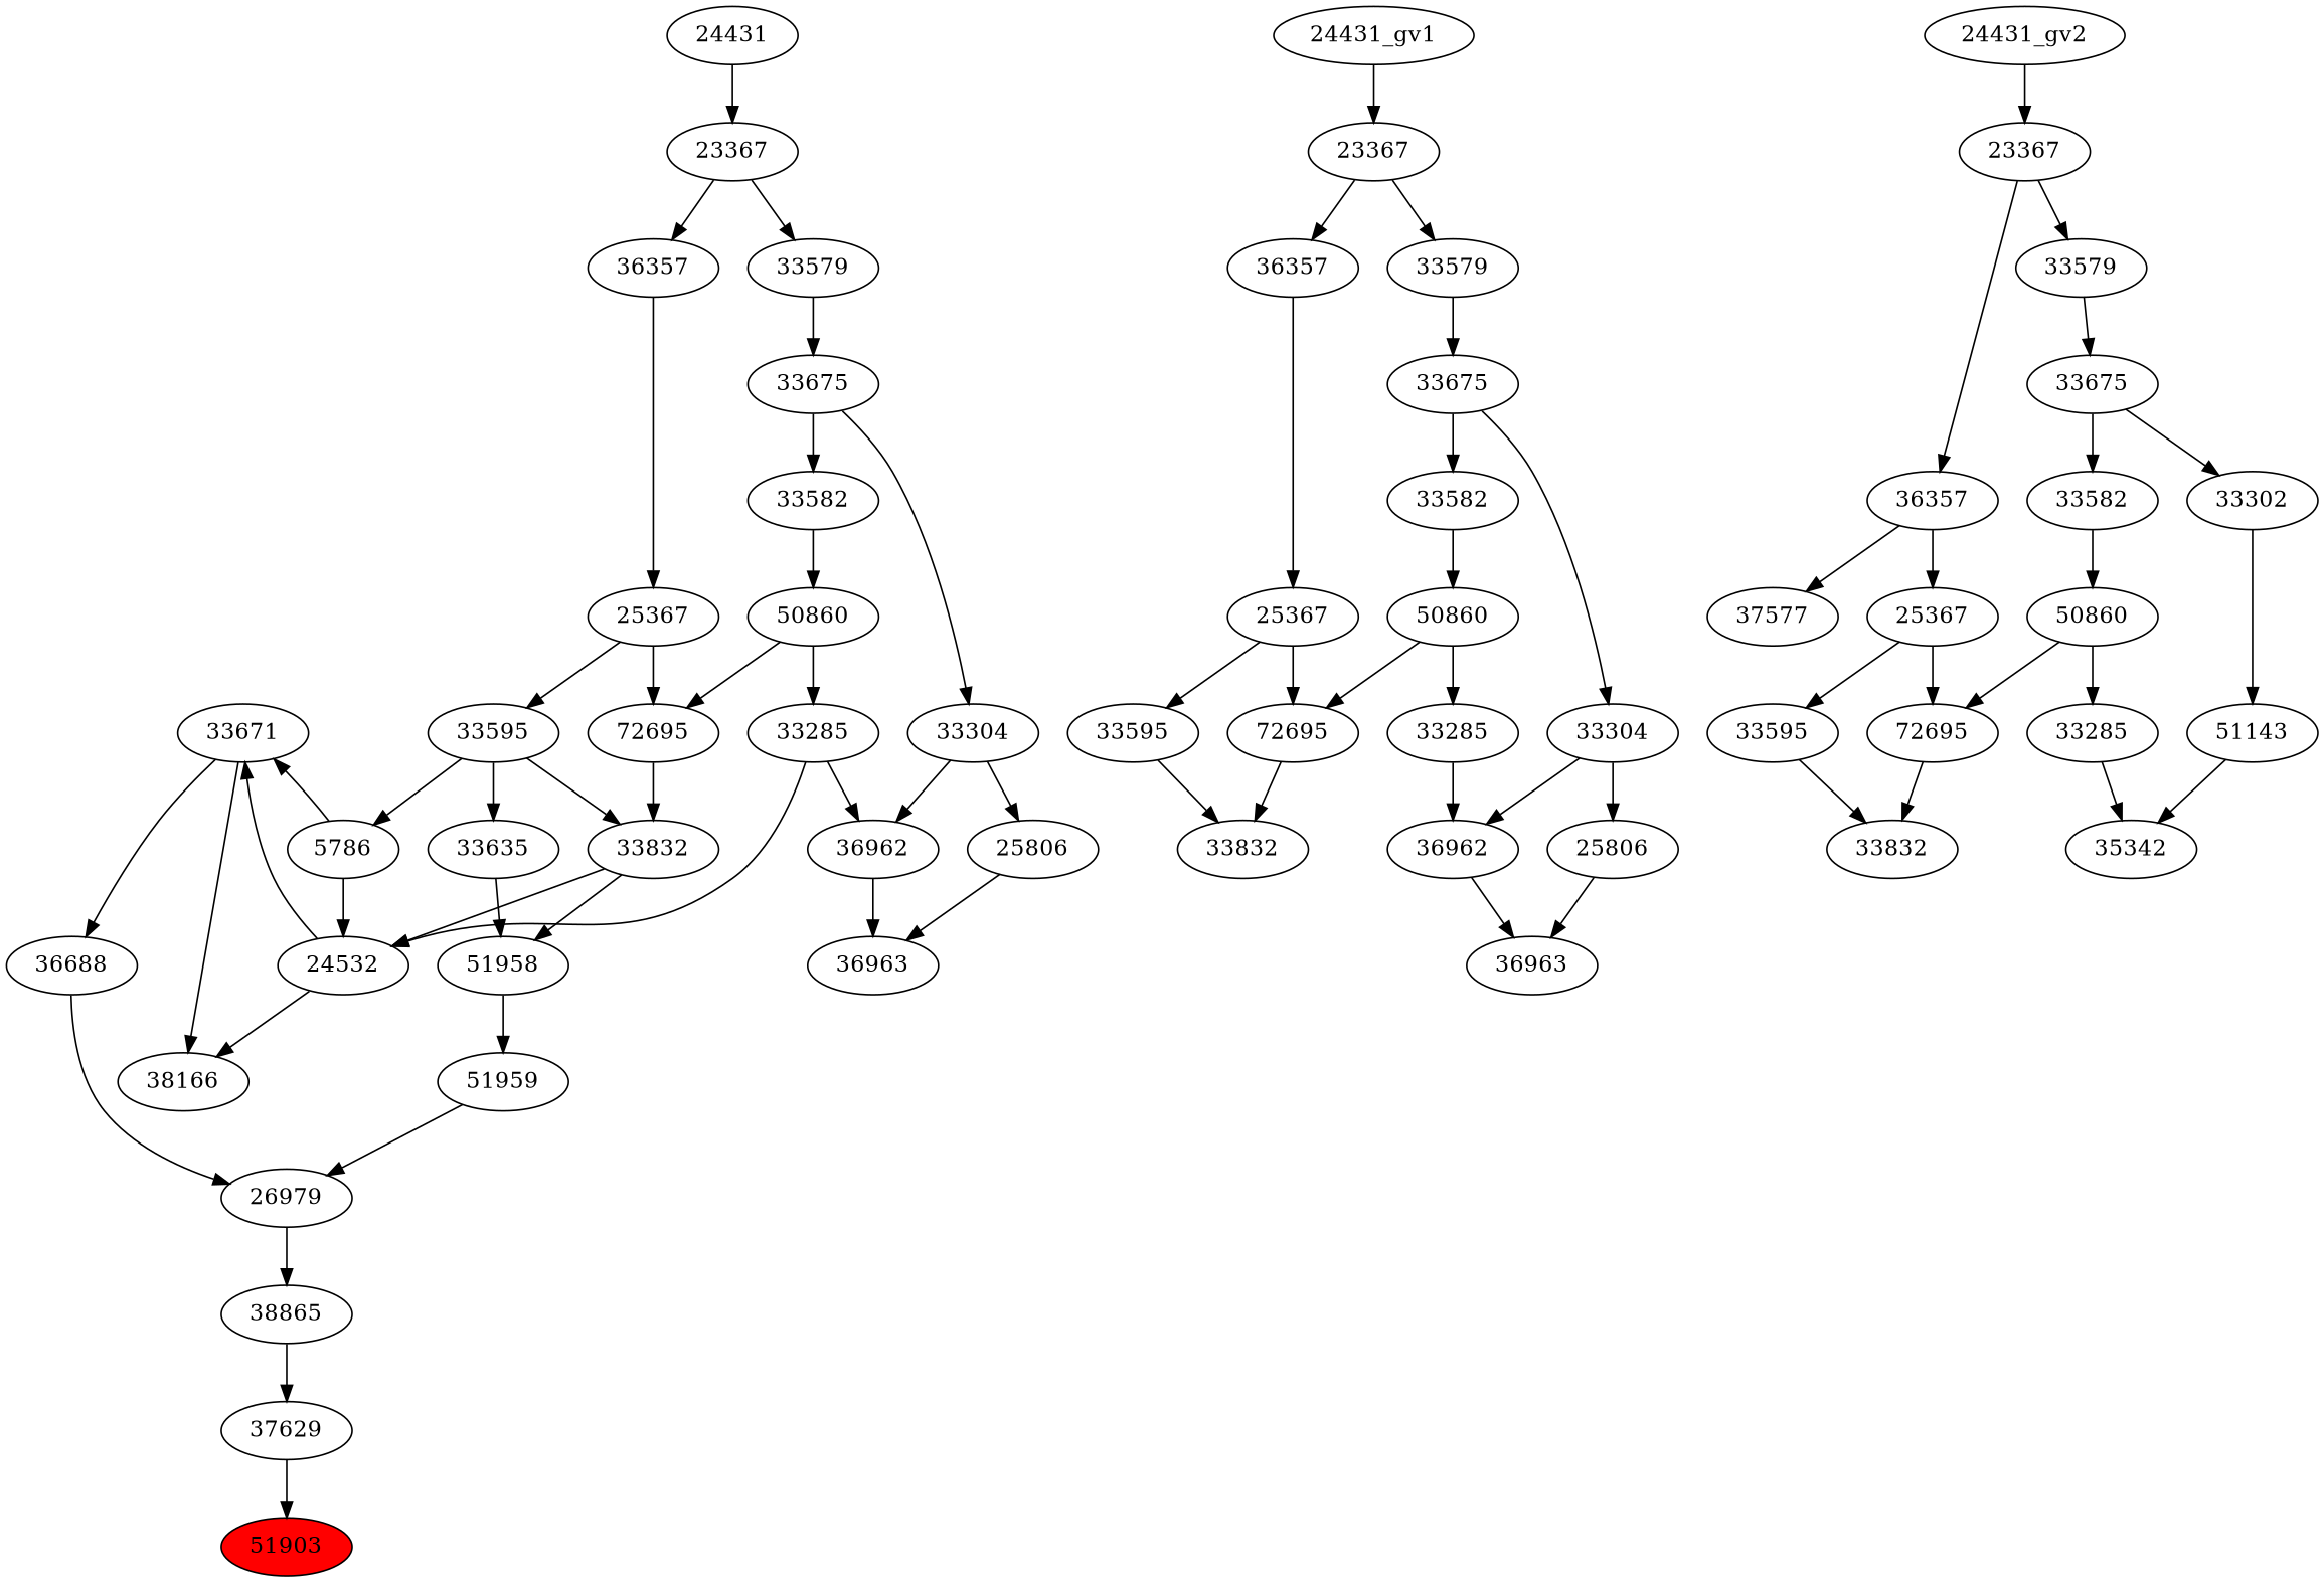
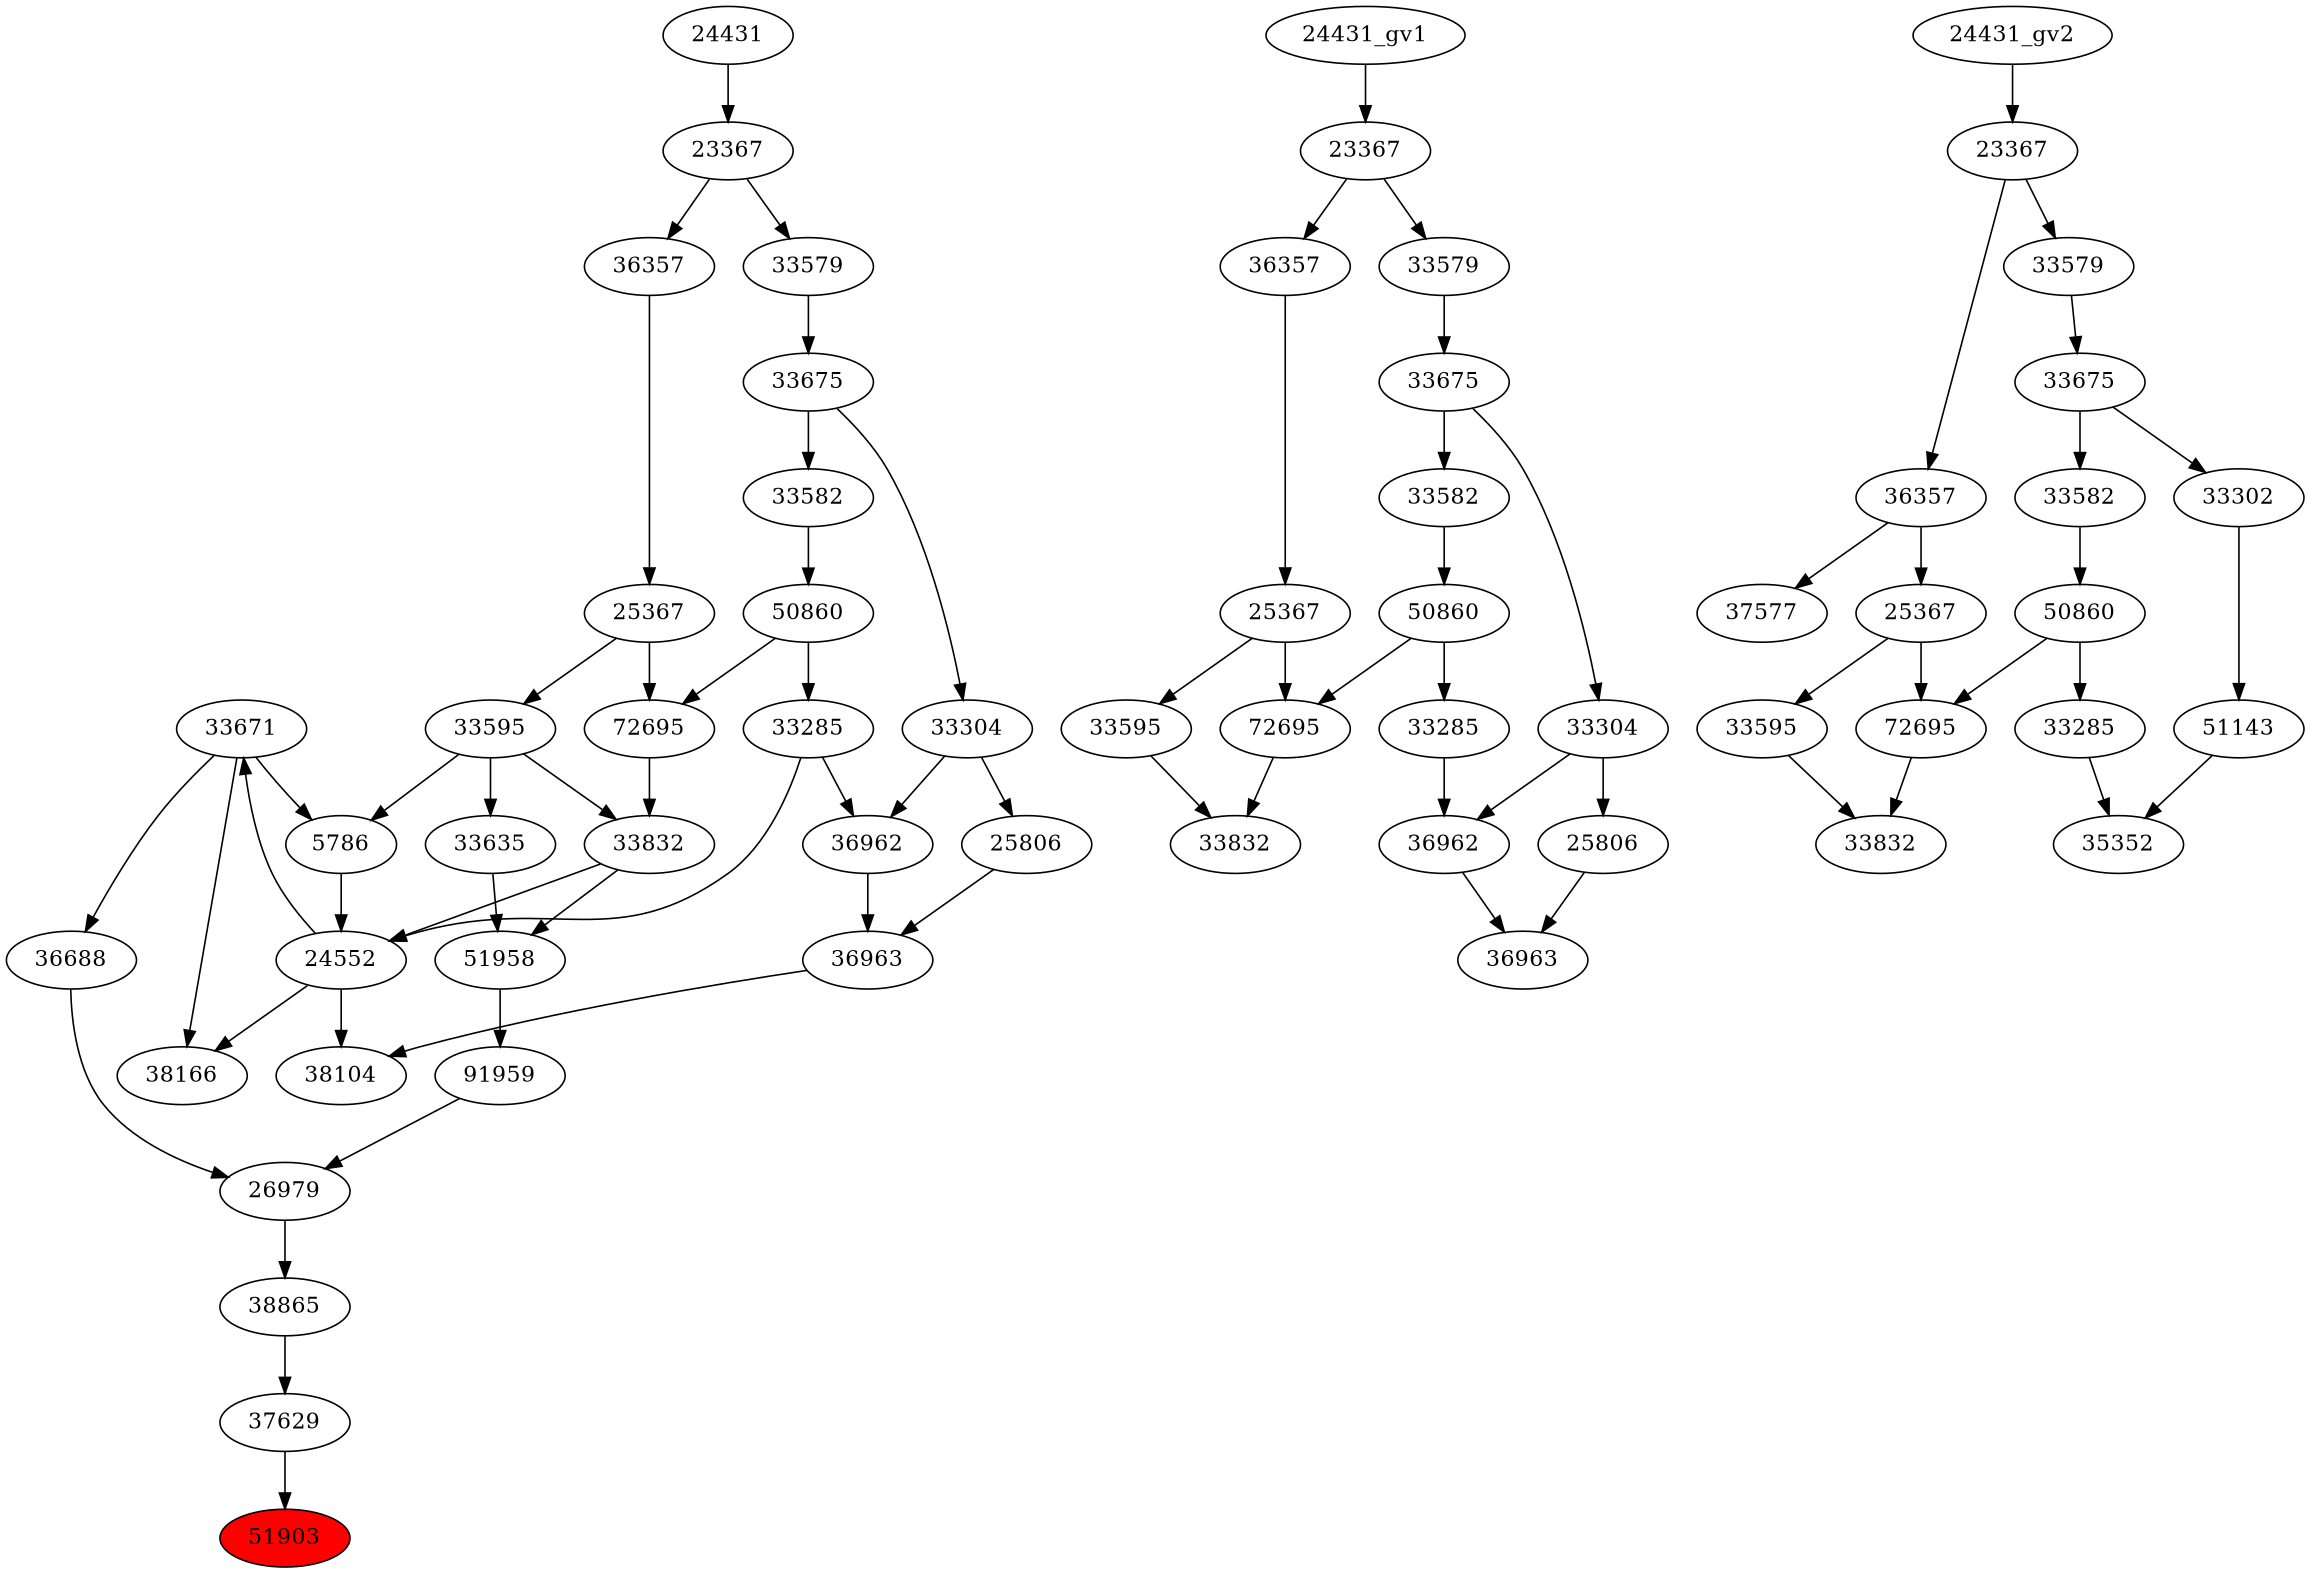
  strict digraph {
    n1 [fillcolor=red label=51903 style=filled]
    n2 [label=37629]
    n3 [label=38865]
    n4 [label=26979]
    n5 [label=36688]
    n6 [label=38166]
-   n7 [label=51959]
+   n7 [label=91959]
+   n8 [label=38104]
    n9 [label=33671]
-   n10 [label=24532]
+   n10 [label=24552]
    n11 [label=51958]
    n12 [label=36963]
    n13 [label=5786]
    n14 [label=33635]
    n15 [label=33285]
    n16 [label=36962]
    n17 [label=33832]
    n18 [label=25806]
    n19 [label=33595]
    n20 [label=50860]
    n21 [label=72695]
    n22 [label=33304]
    n23 [label=25367]
    n24 [label=33582]
    n25 [label=33675]
    n26 [label=36357]
    n27 [label=33579]
    n28 [label=23367]
    n29 [label=24431]
    n30 [label=36963]
    n31 [label=36962]
    n32 [label=25806]
    n33 [label=33285]
    n34 [label=50860]
    n35 [label=72695]
    n36 [label=33832]
    n37 [label=33595]
    n38 [label=33304]
    n39 [label=25367]
    n40 [label=33582]
    n41 [label=33675]
    n42 [label=36357]
    n43 [label=33579]
    n44 [label=23367]
    "24431_gv1"
-   n46 [label=35342]
+   n46 [label=35352]
    n47 [label=33285]
    n48 [label=51143]
    n49 [label=50860]
    n50 [label=72695]
    n51 [label=33832]
    n52 [label=33582]
    n53 [label=33302]
    n54 [label=33675]
    n55 [label=37577]
    n56 [label=36357]
    n57 [label=25367]
    n58 [label=33595]
    n59 [label=33579]
    n60 [label=23367]
    "24431_gv2"
    subgraph sub_1 {
      n1
      n2
      n3
      n4
      n5
      n6
      n7
+     n8
      n9
      n10
      n11
      n12
      n13
      n14
      n15
      n16
      n17
      n18
      n19
      n20
      n21
      n22
      n23
      n24
      n25
      n26
      n27
      n28
      n29
    }
    subgraph sub_2 {
      n30
      n31
      n32
      n33
      n34
      n35
      n36
      n37
      n38
      n39
      n40
      n41
      n42
      n43
      n44
      "24431_gv1"
    }
    subgraph sub_3 {
      n46
      n47
      n48
      n49
      n50
      n51
      n52
      n53
      n54
      n55
      n56
      n57
      n58
      n59
      n60
      "24431_gv2"
    }
    n2 -> n1
    n3 -> n2
    n4 -> n3
    n5 -> n4
    n7 -> n4
    n9 -> n5
    n9 -> n6
    n10 -> n6
+   n10 -> n8
    n10 -> n9
    n11 -> n7
-   n13 -> n9
+   n12 -> n8
+   n9 -> n13
    n13 -> n10
    n14 -> n11
    n15 -> n10
    n15 -> n16
    n16 -> n12
    n17 -> n10
    n17 -> n11
    n18 -> n12
    n19 -> n13
    n19 -> n14
    n19 -> n17
    n20 -> n15
    n20 -> n21
    n21 -> n17
    n22 -> n16
    n22 -> n18
    n23 -> n19
    n23 -> n21
    n24 -> n20
    n25 -> n22
    n25 -> n24
    n26 -> n23
    n27 -> n25
    n28 -> n26
    n28 -> n27
    n29 -> n28
    n31 -> n30
    n32 -> n30
    n33 -> n31
    n34 -> n33
    n34 -> n35
    n35 -> n36
    n37 -> n36
    n38 -> n31
    n38 -> n32
    n39 -> n35
    n39 -> n37
    n40 -> n34
    n41 -> n38
    n41 -> n40
    n42 -> n39
    n43 -> n41
    n44 -> n42
    n44 -> n43
    "24431_gv1" -> n44
    n47 -> n46
    n48 -> n46
    n49 -> n47
    n49 -> n50
    n50 -> n51
    n52 -> n49
    n53 -> n48
    n54 -> n52
    n54 -> n53
    n56 -> n55
    n56 -> n57
    n57 -> n50
    n57 -> n58
    n58 -> n51
    n59 -> n54
    n60 -> n56
    n60 -> n59
    "24431_gv2" -> n60
  }
